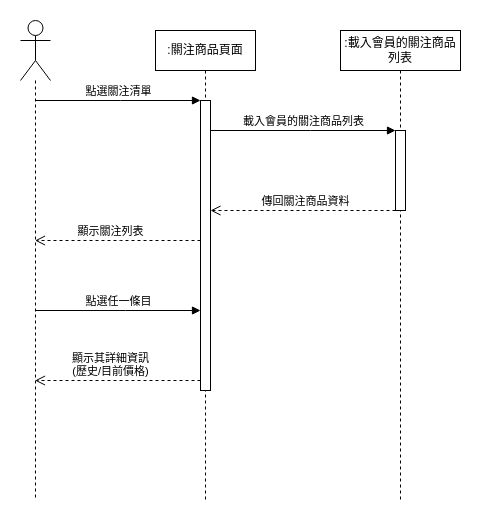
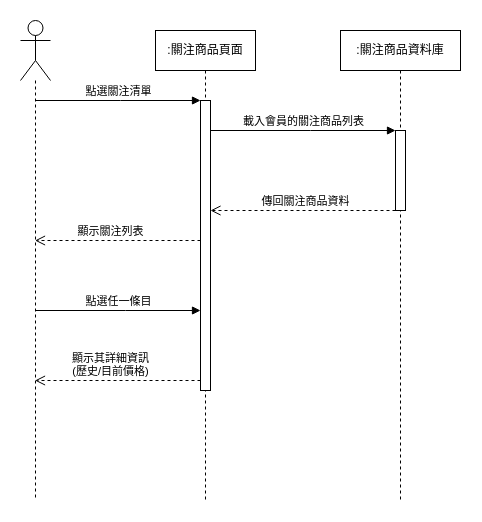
  <mxCell id="0" />
  <mxCell id="1" parent="0" />
  <mxCell id="2" value=":關注商品頁面" style="shape=umlLifeline;perimeter=lifelinePerimeter;whiteSpace=wrap;html=1;container=0;dropTarget=0;collapsible=0;recursiveResize=0;outlineConnect=0;portConstraint=eastwest;newEdgeStyle={&quot;edgeStyle&quot;:&quot;elbowEdgeStyle&quot;,&quot;elbow&quot;:&quot;vertical&quot;,&quot;curved&quot;:0,&quot;rounded&quot;:0};" vertex="1" parent="1"><mxGeometry x="155" y="30" width="100" height="470" as="geometry" /></mxCell>
  <mxCell id="3" value="" style="html=1;points=[];perimeter=orthogonalPerimeter;outlineConnect=0;targetShapes=umlLifeline;portConstraint=eastwest;newEdgeStyle={&quot;edgeStyle&quot;:&quot;elbowEdgeStyle&quot;,&quot;elbow&quot;:&quot;vertical&quot;,&quot;curved&quot;:0,&quot;rounded&quot;:0};" vertex="1" parent="2"><mxGeometry x="45" y="70" width="10" height="290" as="geometry" /></mxCell>
  <mxCell id="4" value="" style="shape=umlLifeline;perimeter=lifelinePerimeter;whiteSpace=wrap;html=1;container=1;dropTarget=0;collapsible=0;recursiveResize=0;outlineConnect=0;portConstraint=eastwest;newEdgeStyle={&quot;edgeStyle&quot;:&quot;elbowEdgeStyle&quot;,&quot;elbow&quot;:&quot;vertical&quot;,&quot;curved&quot;:0,&quot;rounded&quot;:0};participant=umlActor;size=60;" vertex="1" parent="1"><mxGeometry x="20" y="20" width="30" height="480" as="geometry" /></mxCell>
  <mxCell id="5" value="點選關注清單" style="html=1;verticalAlign=bottom;endArrow=block;edgeStyle=elbowEdgeStyle;elbow=vertical;curved=0;rounded=0;" edge="1" parent="1" source="4" target="3"><mxGeometry width="80" relative="1" as="geometry"><mxPoint x="34.81" y="109.997" as="sourcePoint" /><mxPoint x="200" y="109.997" as="targetPoint" /><Array as="points"><mxPoint x="120" y="100" /></Array></mxGeometry></mxCell>
- <mxCell id="6" value=":載入會員的關注商品列表" style="shape=umlLifeline;perimeter=lifelinePerimeter;whiteSpace=wrap;html=1;container=0;dropTarget=0;collapsible=0;recursiveResize=0;outlineConnect=0;portConstraint=eastwest;newEdgeStyle={&quot;edgeStyle&quot;:&quot;elbowEdgeStyle&quot;,&quot;elbow&quot;:&quot;vertical&quot;,&quot;curved&quot;:0,&quot;rounded&quot;:0};" vertex="1" parent="1"><mxGeometry x="340" y="30" width="120" height="470" as="geometry" /></mxCell>
+ <mxCell id="6" value=":關注商品資料庫" style="shape=umlLifeline;perimeter=lifelinePerimeter;whiteSpace=wrap;html=1;container=0;dropTarget=0;collapsible=0;recursiveResize=0;outlineConnect=0;portConstraint=eastwest;newEdgeStyle={&quot;edgeStyle&quot;:&quot;elbowEdgeStyle&quot;,&quot;elbow&quot;:&quot;vertical&quot;,&quot;curved&quot;:0,&quot;rounded&quot;:0};" vertex="1" parent="1"><mxGeometry x="340" y="30" width="120" height="470" as="geometry" /></mxCell>
  <mxCell id="7" value="" style="html=1;points=[];perimeter=orthogonalPerimeter;outlineConnect=0;targetShapes=umlLifeline;portConstraint=eastwest;newEdgeStyle={&quot;edgeStyle&quot;:&quot;elbowEdgeStyle&quot;,&quot;elbow&quot;:&quot;vertical&quot;,&quot;curved&quot;:0,&quot;rounded&quot;:0};" vertex="1" parent="6"><mxGeometry x="55" y="100" width="10" height="80" as="geometry" /></mxCell>
  <mxCell id="8" value="載入會員的關注商品列表" style="html=1;verticalAlign=bottom;endArrow=block;edgeStyle=elbowEdgeStyle;elbow=vertical;curved=0;rounded=0;" edge="1" parent="1" source="3" target="7"><mxGeometry width="80" relative="1" as="geometry"><mxPoint x="210" y="129.997" as="sourcePoint" /><mxPoint x="393" y="130.14" as="targetPoint" /><Array as="points"><mxPoint x="310" y="130" /></Array></mxGeometry></mxCell>
  <mxCell id="9" value="傳回關注商品資料" style="html=1;verticalAlign=bottom;endArrow=open;dashed=1;endSize=8;edgeStyle=elbowEdgeStyle;elbow=horizontal;curved=0;rounded=0;" edge="1" parent="1" source="7" target="3"><mxGeometry x="-0.027" relative="1" as="geometry"><mxPoint x="210" y="210" as="targetPoint" /><Array as="points"><mxPoint x="305" y="210" /></Array><mxPoint x="400" y="210" as="sourcePoint" /><mxPoint as="offset" /></mxGeometry></mxCell>
  <mxCell id="10" value="顯示關注列表" style="html=1;verticalAlign=bottom;endArrow=open;dashed=1;endSize=8;edgeStyle=elbowEdgeStyle;elbow=horizontal;curved=0;rounded=0;" edge="1" parent="1" source="3" target="4"><mxGeometry x="0.091" relative="1" as="geometry"><mxPoint x="40" y="230" as="targetPoint" /><Array as="points"><mxPoint x="120" y="240" /></Array><mxPoint x="205" y="230" as="sourcePoint" /><mxPoint as="offset" /></mxGeometry></mxCell>
  <mxCell id="11" value="點選任一條目" style="html=1;verticalAlign=bottom;endArrow=block;edgeStyle=elbowEdgeStyle;elbow=vertical;curved=0;rounded=0;" edge="1" parent="1"><mxGeometry width="80" relative="1" as="geometry"><mxPoint x="34.81" y="310" as="sourcePoint" /><mxPoint x="200" y="310" as="targetPoint" /><Array as="points"><mxPoint x="125" y="310" /></Array></mxGeometry></mxCell>
  <mxCell id="12" value="顯示其詳細資訊&lt;br&gt;(歷史/目前價格)" style="html=1;verticalAlign=bottom;endArrow=open;dashed=1;endSize=8;edgeStyle=elbowEdgeStyle;elbow=horizontal;curved=0;rounded=0;" edge="1" parent="1" source="3" target="4"><mxGeometry x="0.091" relative="1" as="geometry"><mxPoint x="45" y="380" as="targetPoint" /><Array as="points"><mxPoint x="130" y="380" /></Array><mxPoint x="210" y="380" as="sourcePoint" /><mxPoint as="offset" /></mxGeometry></mxCell>
